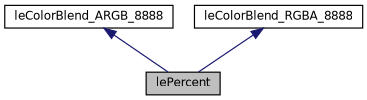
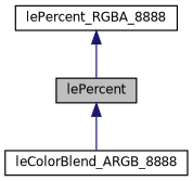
  digraph {
    rankdir=TB
    node [color=black fillcolor=white fontname=Helvetica fontsize=10 shape=record style=filled]
    edge [color=midnightblue dir=back fontname=Helvetica fontsize=10 labelfontname=Helvetica labelfontsize=10 style=solid]
    n1 [fillcolor=grey75 fontcolor=black height=0.2 label=lePercent width=0.4]
    n2 [height=0.2 label=leColorBlend_ARGB_8888 width=0.4]
-   n3 [height=0.2 label=leColorBlend_RGBA_8888 width=0.4]
-   n2 -> n1
+   n3 [height=0.2 label=lePercent_RGBA_8888 width=0.4]
+   n1 -> n2
    n3 -> n1
  }
